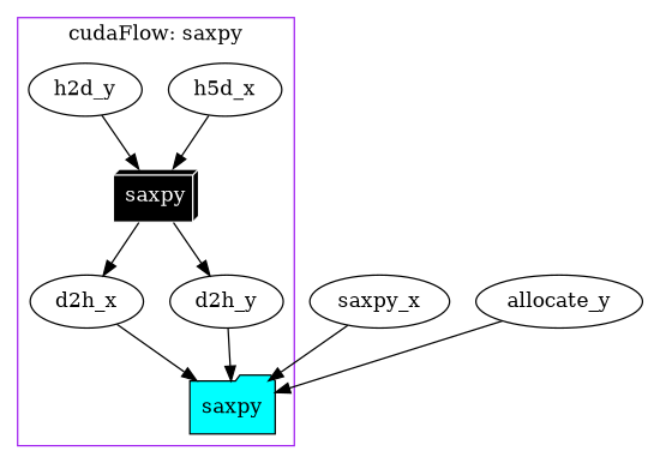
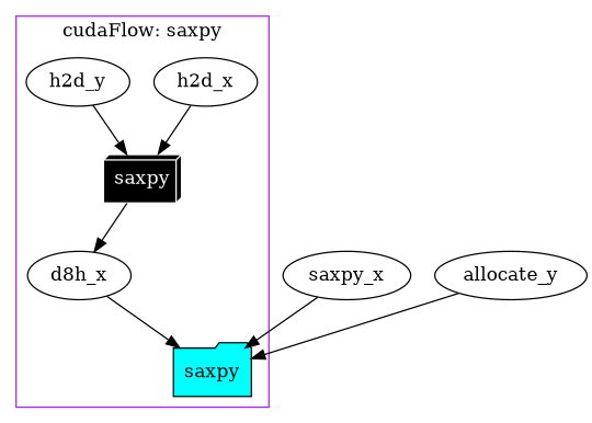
  digraph {
    rankdir=TB
    n1 [fillcolor=cyan label=saxpy shape=folder style=filled]
-   n2 [label=h5d_x]
+   n2 [label=h2d_x]
    n3 [color=white fillcolor=black fontcolor=white label=saxpy shape=box3d style=filled]
-   n4 [label=d2h_x]
-   n5 [label=d2h_y]
+   n4 [label=d8h_x]
    n6 [label=h2d_y]
    n7 [label=saxpy_x]
    n8 [label=allocate_y]
    subgraph cluster_1 {
      color=purple
      label="cudaFlow: saxpy"
      n1
      n2
      n3
      n4
-     n5
      n6
    }
    n2 -> n3
    n3 -> n4
-   n3 -> n5
    n4 -> n1
-   n5 -> n1
    n6 -> n3
    n7 -> n1
    n8 -> n1
  }
